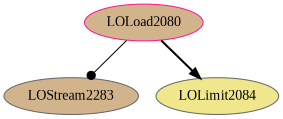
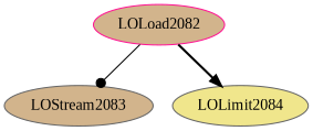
  digraph {
    fontname="Liberation Serif"
    node [color=gray40 fillcolor=tan fontname="Liberation Serif" style=filled]
    edge [fontname="Liberation Serif"]
-   LOLoad2082 [color=deeppink label=LOLoad2080]
-   LOStream2083 [label=LOStream2283]
+   LOLoad2082 [color=deeppink]
+   LOStream2083
    LOLimit2084 [fillcolor=khaki limit=10]
    LOLoad2082 -> LOStream2083 [arrowhead=dot style=solid]
    LOLoad2082 -> LOLimit2084 [arrowhead=normal style=bold]
  }
